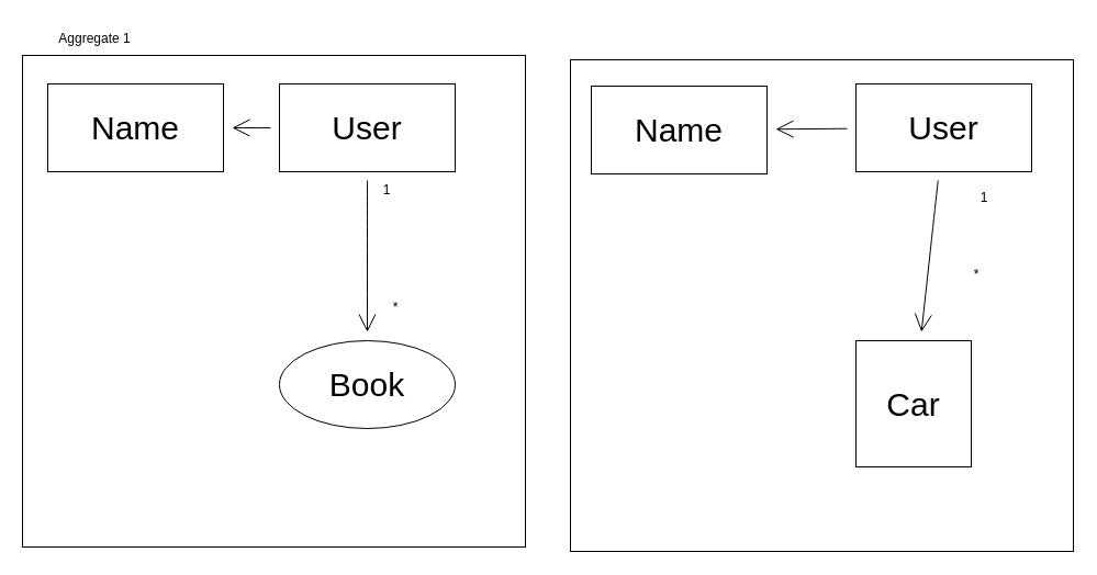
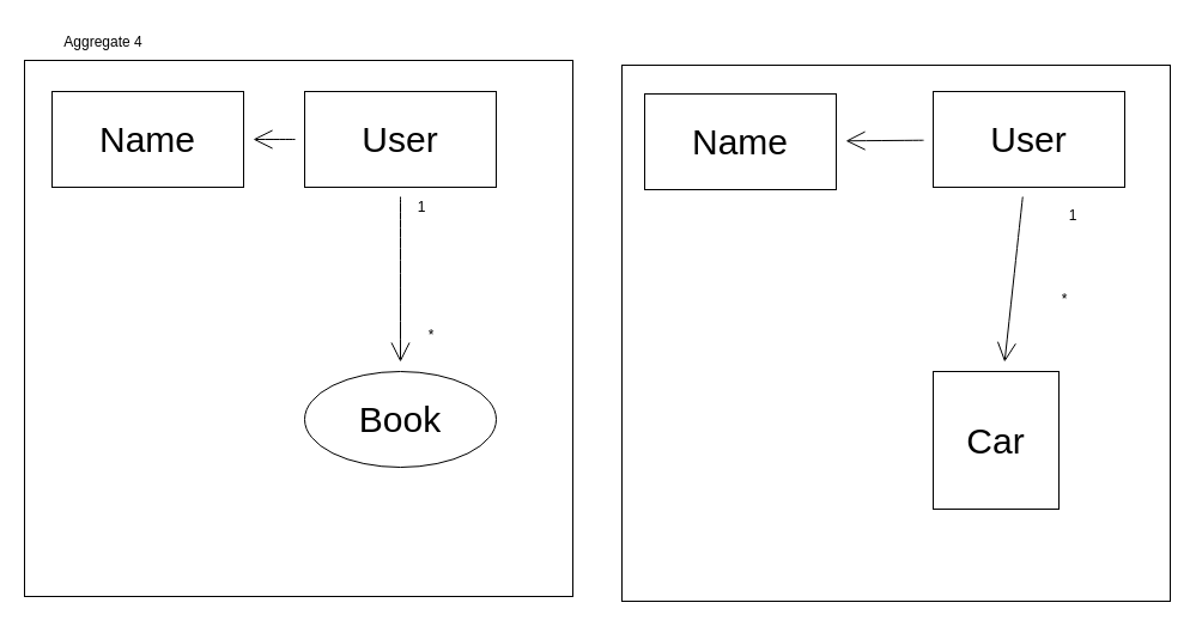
  <mxCell id="0" />
  <mxCell id="1" parent="0" />
  <mxCell id="2" value="" style="rounded=0;whiteSpace=wrap;html=1;" vertex="1" parent="1"><mxGeometry x="20" y="50" width="458" height="448" as="geometry" /></mxCell>
  <mxCell id="3" value="" style="rounded=0;whiteSpace=wrap;html=1;" vertex="1" parent="1"><mxGeometry x="519" y="54" width="458" height="448" as="geometry" /></mxCell>
  <mxCell id="4" style="edgeStyle=none;curved=1;rounded=0;orthogonalLoop=1;jettySize=auto;html=1;endArrow=open;startSize=14;endSize=14;sourcePerimeterSpacing=8;targetPerimeterSpacing=8;" edge="1" parent="1" source="6" target="10"><mxGeometry relative="1" as="geometry" /></mxCell>
  <mxCell id="5" style="edgeStyle=none;curved=1;rounded=0;orthogonalLoop=1;jettySize=auto;html=1;endArrow=open;startSize=14;endSize=14;sourcePerimeterSpacing=8;targetPerimeterSpacing=8;" edge="1" parent="1" source="6" target="16"><mxGeometry relative="1" as="geometry" /></mxCell>
  <mxCell id="6" value="User" style="rounded=0;whiteSpace=wrap;html=1;fontSize=30;" vertex="1" parent="1"><mxGeometry x="254" y="76" width="160" height="80" as="geometry" /></mxCell>
  <mxCell id="7" style="edgeStyle=none;curved=1;rounded=0;orthogonalLoop=1;jettySize=auto;html=1;endArrow=open;startSize=14;endSize=14;sourcePerimeterSpacing=8;targetPerimeterSpacing=8;" edge="1" parent="1" source="9" target="13"><mxGeometry relative="1" as="geometry" /></mxCell>
  <mxCell id="8" style="edgeStyle=none;curved=1;rounded=0;orthogonalLoop=1;jettySize=auto;html=1;endArrow=open;startSize=14;endSize=14;sourcePerimeterSpacing=8;targetPerimeterSpacing=8;" edge="1" parent="1" source="9" target="17"><mxGeometry relative="1" as="geometry" /></mxCell>
  <mxCell id="9" value="User" style="rounded=0;whiteSpace=wrap;html=1;fontSize=30;" vertex="1" parent="1"><mxGeometry x="779" y="76" width="160" height="80" as="geometry" /></mxCell>
  <mxCell id="10" value="Book" style="ellipse;whiteSpace=wrap;html=1;fontSize=30;" vertex="1" parent="1"><mxGeometry x="254" y="310" width="160" height="80" as="geometry" /></mxCell>
  <mxCell id="11" value="1" style="text;html=1;strokeColor=none;fillColor=none;align=center;verticalAlign=middle;whiteSpace=wrap;rounded=0;" vertex="1" parent="1"><mxGeometry x="322" y="158" width="60" height="30" as="geometry" /></mxCell>
  <mxCell id="12" value="*" style="text;html=1;strokeColor=none;fillColor=none;align=center;verticalAlign=middle;whiteSpace=wrap;rounded=0;" vertex="1" parent="1"><mxGeometry x="330" y="265" width="60" height="30" as="geometry" /></mxCell>
  <mxCell id="13" value="Car" style="rounded=0;whiteSpace=wrap;html=1;fontSize=30;" vertex="1" parent="1"><mxGeometry x="779" y="310" width="105" height="115" as="geometry" /></mxCell>
  <mxCell id="14" value="1" style="text;html=1;strokeColor=none;fillColor=none;align=center;verticalAlign=middle;whiteSpace=wrap;rounded=0;" vertex="1" parent="1"><mxGeometry x="866" y="165" width="60" height="30" as="geometry" /></mxCell>
  <mxCell id="15" value="*" style="text;html=1;strokeColor=none;fillColor=none;align=center;verticalAlign=middle;whiteSpace=wrap;rounded=0;" vertex="1" parent="1"><mxGeometry x="859" y="235" width="60" height="30" as="geometry" /></mxCell>
  <mxCell id="16" value="Name" style="rounded=0;whiteSpace=wrap;html=1;fontSize=30;" vertex="1" parent="1"><mxGeometry x="43" y="76" width="160" height="80" as="geometry" /></mxCell>
  <mxCell id="17" value="Name" style="rounded=0;whiteSpace=wrap;html=1;fontSize=30;" vertex="1" parent="1"><mxGeometry x="538" y="78" width="160" height="80" as="geometry" /></mxCell>
- <mxCell id="18" value="Aggregate 1" style="text;html=1;strokeColor=none;fillColor=none;align=center;verticalAlign=middle;whiteSpace=wrap;rounded=0;" vertex="1" parent="1"><mxGeometry x="33" y="20" width="106" height="30" as="geometry" /></mxCell>
+ <mxCell id="18" value="Aggregate 4" style="text;html=1;strokeColor=none;fillColor=none;align=center;verticalAlign=middle;whiteSpace=wrap;rounded=0;" vertex="1" parent="1"><mxGeometry x="33" y="20" width="106" height="30" as="geometry" /></mxCell>
